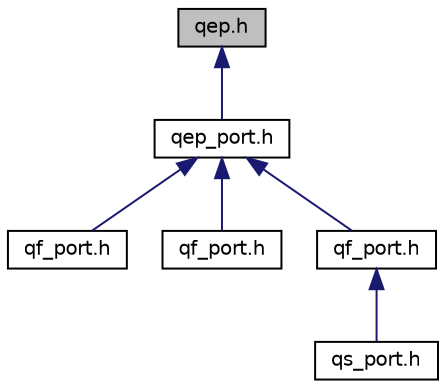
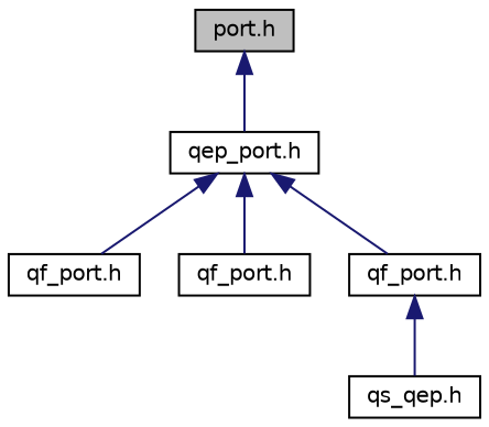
  digraph {
    node [color=black fillcolor=white fontname=Helvetica fontsize=10 shape=record style=filled]
    edge [color=midnightblue dir=back fontname=Helvetica fontsize=10 labelfontname=Helvetica labelfontsize=10 style=solid]
-   n1 [fillcolor=grey75 fontcolor=black height=0.2 label="qep.h" width=0.4]
+   n1 [fillcolor=grey75 fontcolor=black height=0.2 label="port.h" width=0.4]
    n2 [height=0.2 label="qep_port.h" width=0.4]
    n3 [height=0.2 label="qf_port.h" width=0.4]
    n4 [height=0.2 label="qf_port.h" width=0.4]
    n5 [height=0.2 label="qf_port.h" width=0.4]
-   n6 [height=0.2 label="qs_port.h" width=0.4]
+   n6 [height=0.2 label="qs_qep.h" width=0.4]
    n1 -> n2
    n2 -> n3
    n2 -> n4
    n2 -> n5
    n5 -> n6
  }
